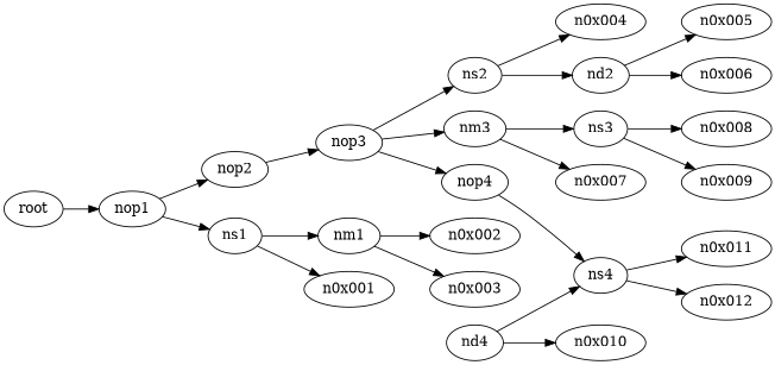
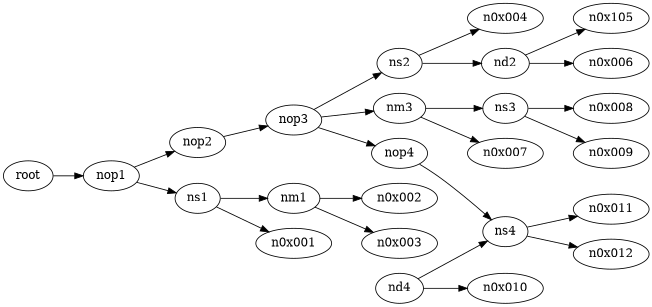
  digraph {
    rankdir=LR
    n1 [label=root]
    nop1
    nop2
    ns1
    nop3
    n0x001
    nm1
    ns2
    nop4
    nm3
    n0x004
    nd2
    ns4
    ns3
    n0x007
    nd4
    n0x010
    n0x002
    n0x003
-   n0x005
+   n0x005 [label=n0x105]
    n0x006
    n0x008
    n0x009
    n0x011
    n0x012
    n1 -> nop1
    nop1 -> nop2
    nop1 -> ns1
    nop2 -> nop3
    ns1 -> n0x001
    ns1 -> nm1
    nop3 -> ns2
    nop3 -> nop4
    nop3 -> nm3
    nm1 -> n0x002
    nm1 -> n0x003
    ns2 -> n0x004
    ns2 -> nd2
    nop4 -> ns4
    nm3 -> ns3
    nm3 -> n0x007
    nd2 -> n0x005
    nd2 -> n0x006
    ns4 -> n0x011
    ns4 -> n0x012
    ns3 -> n0x008
    ns3 -> n0x009
    nd4 -> ns4
    nd4 -> n0x010
  }
